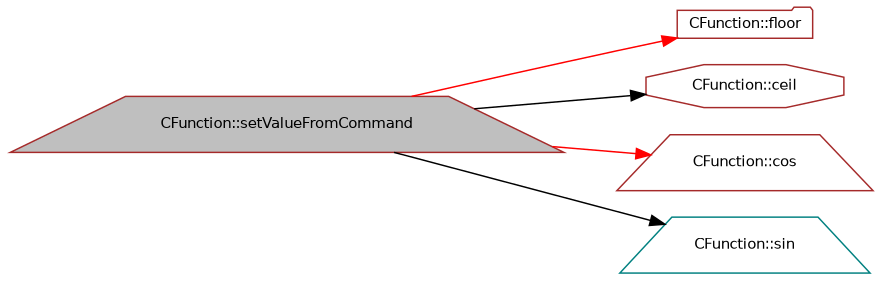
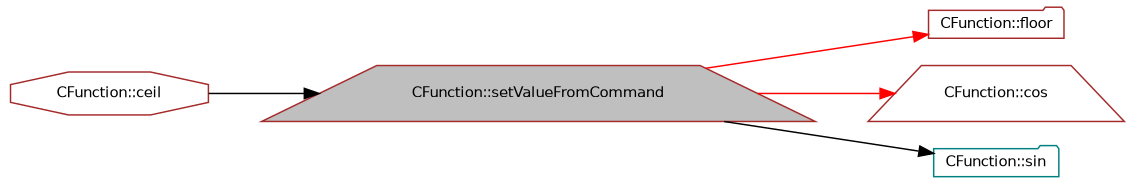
  digraph {
    rankdir=LR
    node [color=brown fillcolor=white fontname=Helvetica fontsize=10 shape=trapezium style=filled]
    edge [color=red fontname=Helvetica fontsize=10 labelfontname=Helvetica labelfontsize=10 style=solid]
    n1 [fillcolor=grey75 fontcolor=black height=0.2 label="CFunction::setValueFromCommand" width=0.4]
    n2 [height=0.2 label="CFunction::floor" shape=folder width=0.4]
    n3 [height=0.2 label="CFunction::ceil" shape=octagon width=0.4]
    n4 [height=0.2 label="CFunction::cos" width=0.4]
-   n5 [color=teal height=0.2 label="CFunction::sin" width=0.4]
+   n5 [color=teal height=0.2 label="CFunction::sin" shape=folder width=0.4]
    n1 -> n2
-   n1 -> n3 [color=black]
+   n3 -> n1 [color=black]
    n1 -> n4
    n1 -> n5 [color=black]
  }
